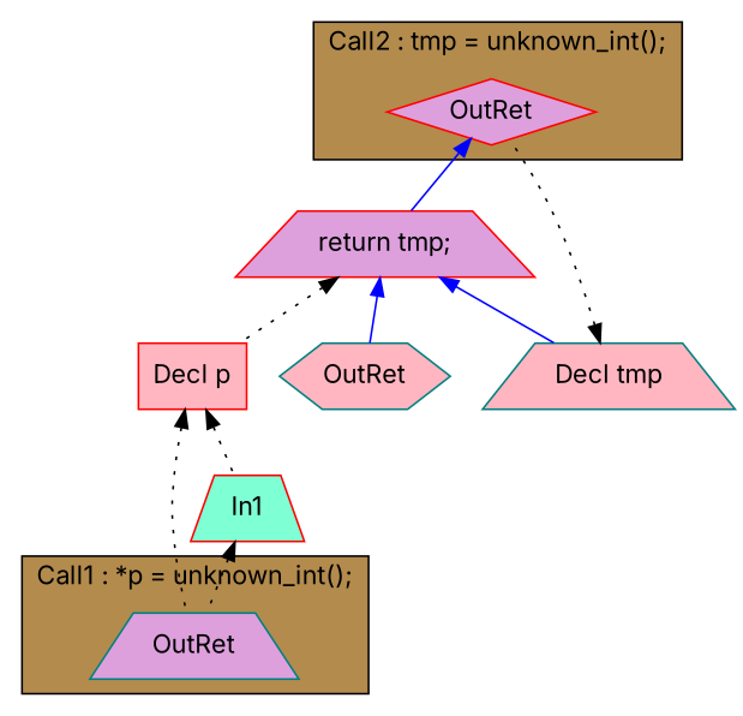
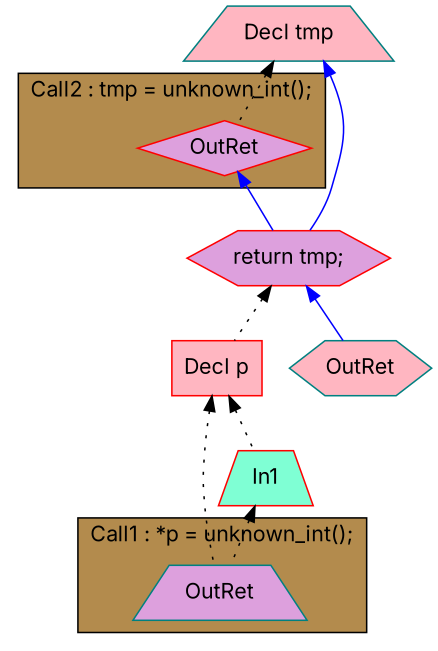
  digraph {
    fontname=Inter
    rankdir=TB
    node [color=red fillcolor=plum fontname=Inter shape=trapezium style=filled]
    edge [color="#000000" dir=back fontname=Inter style=dotted]
    n1 [label=OutRet shape=diamond]
    n2 [color=teal label=OutRet]
-   n3 [label="return tmp;"]
+   n3 [label="return tmp;" shape=hexagon]
    n4 [fillcolor=lightpink label="Decl p" shape=box]
    n5 [fillcolor=aquamarine label=In1]
    n6 [color=teal fillcolor=lightpink label="Decl tmp"]
    n7 [color=teal fillcolor=lightpink label=OutRet shape=hexagon]
    subgraph cluster_1 {
      fillcolor="#B38B4D"
      label="Call2 : tmp = unknown_int();"
      style=filled
      n1
    }
    subgraph cluster_2 {
      fillcolor="#B38B4D"
      label="Call1 : *p = unknown_int();"
      style=filled
      n2
    }
    n1 -> n3 [color="#0000FF" style=""]
    n3 -> n4
    n3 -> n7 [color="#0000FF" style=""]
    n4 -> n2
    n4 -> n5
    n5 -> n2
    n6 -> n1
-   n3 -> n6 [color="#0000FF" style=""]
+   n6 -> n3 [color="#0000FF" style=""]
  }
